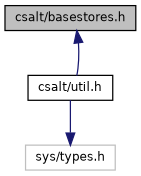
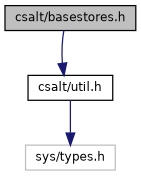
  digraph {
    node [color=black fillcolor=white fontname=Helvetica fontsize=10 shape=record style=filled]
    edge [color=midnightblue fontname=Helvetica fontsize=10 labelfontname=Helvetica labelfontsize=10 style=solid]
    n1 [fillcolor=grey75 fontcolor=black height=0.2 label="csalt/basestores.h" width=0.4]
    n2 [height=0.2 label="csalt/util.h" width=0.4]
    n3 [color=grey75 height=0.2 label="sys/types.h" width=0.4]
-   n2 -> n1
+   n1 -> n2
    n2 -> n3
  }
